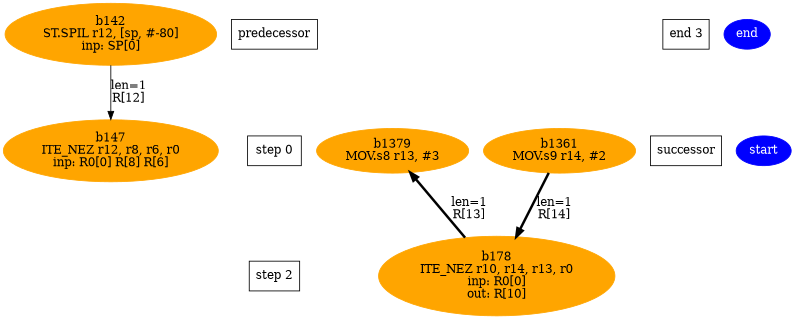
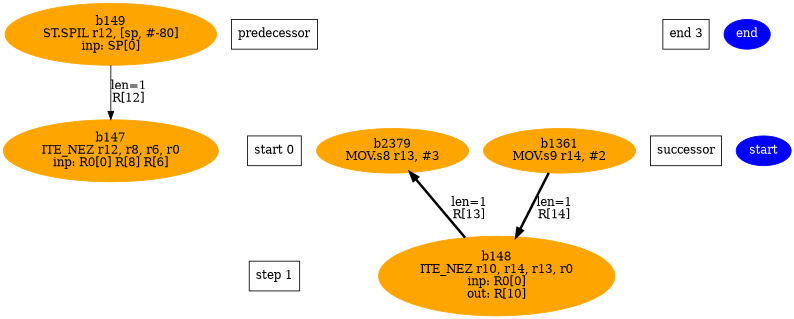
  digraph {
    node [style=filled]
    edge [weight=9000]
    n1 [color=orange fontcolor=black label="b147\nITE_NEZ r12, r8, r6, r0\ninp: R0[0] R[8] R[6]"]
-   n2 [label="step 0" shape=box style=""]
-   n3 [color=orange fontcolor=black label="b178\nITE_NEZ r10, r14, r13, r0\ninp: R0[0]\nout: R[10]"]
-   n4 [label="step 2" shape=box style=""]
-   n5 [color=orange fontcolor=black label="b142\nST.SPIL r12, [sp, #-80]\ninp: SP[0]"]
+   n2 [label="start 0" shape=box style=""]
+   n3 [color=orange fontcolor=black label="b148\nITE_NEZ r10, r14, r13, r0\ninp: R0[0]\nout: R[10]"]
+   n4 [label="step 1" shape=box style=""]
+   n5 [color=orange fontcolor=black label="b149\nST.SPIL r12, [sp, #-80]\ninp: SP[0]"]
    n6 [label="end 3" shape=box style=""]
    n7 [color=orange fontcolor=black label="b1361\nMOV.s9 r14, #2"]
-   n8 [color=orange fontcolor=black label="b1379\nMOV.s8 r13, #3"]
+   n8 [color=orange fontcolor=black label="b2379\nMOV.s8 r13, #3"]
    n9 [color=blue fontcolor=white label=start]
    n10 [color=blue fontcolor=white label=end]
    n11 [label=successor shape=box style=""]
    n12 [label=predecessor shape=box style=""]
    subgraph sub_1 {
      rank=same
      n1
      n2
    }
    subgraph sub_2 {
      rank=same
      n3
      n4
    }
    subgraph sub_3 {
      rank=same
      n5
      n6
    }
    subgraph sub_4 {
      rank=same
      n2
      n7
    }
    subgraph sub_5 {
      rank=same
      n2
      n8
    }
    subgraph sub_6 {
      rank=same
      n2
      n9
    }
    subgraph sub_7 {
      rank=same
      n6
      n10
    }
    n2 -> n4 [style=invis]
    n3 -> n8 [color=black fontcolor=black label="len=1\nR[13]" penwidth=3 weight=1000]
    n5 -> n1 [color=black fontcolor=black label="len=1\nR[12]" weight=1000]
    n6 -> n11 [style=invis]
    n7 -> n3 [color=black fontcolor=black label="len=1\nR[14]" penwidth=3 weight=1000]
    n12 -> n2 [style=invis]
  }
